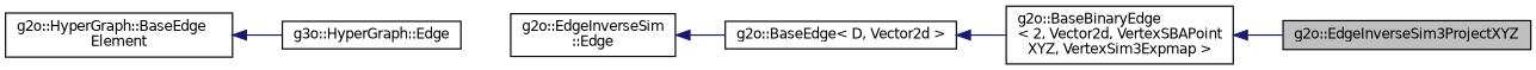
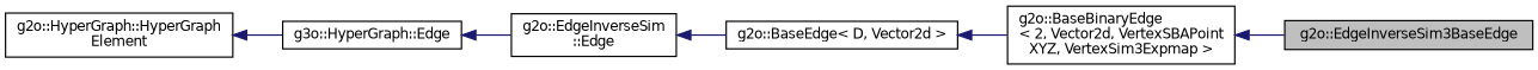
  digraph {
    rankdir=LR
    node [color=black fillcolor=white fontname=Helvetica fontsize=10 shape=record style=filled]
    edge [color=midnightblue dir=back fontname=Helvetica fontsize=10 labelfontname=Helvetica labelfontsize=10 style=solid]
-   n1 [fillcolor=grey75 fontcolor=black height=0.2 label="g2o::EdgeInverseSim3ProjectXYZ" width=0.4]
+   n1 [fillcolor=grey75 fontcolor=black height=0.2 label="g2o::EdgeInverseSim3BaseEdge" width=0.4]
    n2 [height=0.2 label="g2o::BaseBinaryEdge\l\< 2, Vector2d, VertexSBAPoint\lXYZ, VertexSim3Expmap \>" width=0.4]
    n3 [height=0.2 label="g2o::BaseEdge\< D, Vector2d \>" width=0.4]
    n4 [height=0.2 label="g2o::EdgeInverseSim\l::Edge" width=0.4]
    n5 [height=0.2 label="g3o::HyperGraph::Edge" width=0.4]
-   n6 [height=0.2 label="g2o::HyperGraph::BaseEdge\lElement" width=0.4]
+   n6 [height=0.2 label="g2o::HyperGraph::HyperGraph\lElement" width=0.4]
    n2 -> n1
    n3 -> n2
    n4 -> n3
+   n5 -> n4
    n6 -> n5
  }
